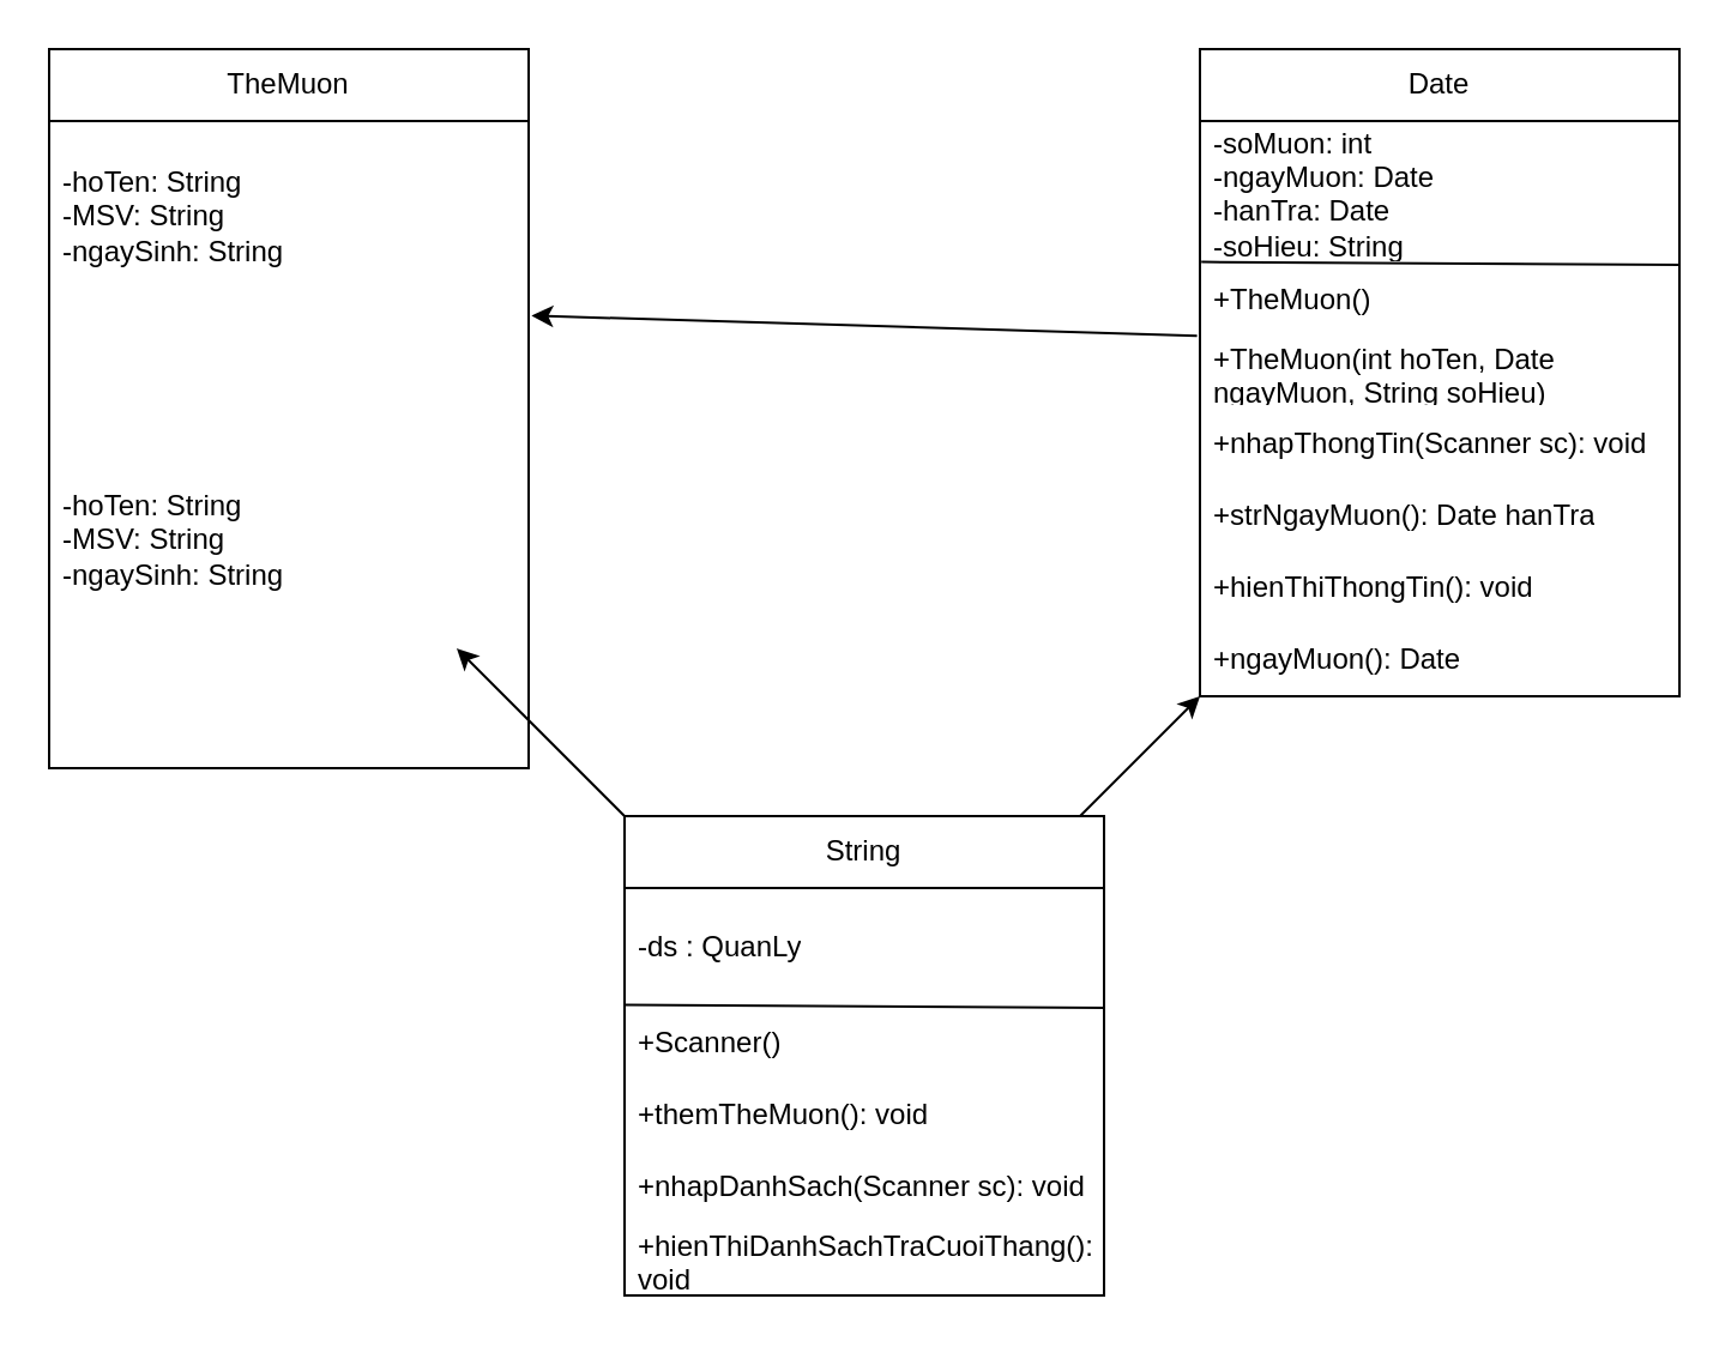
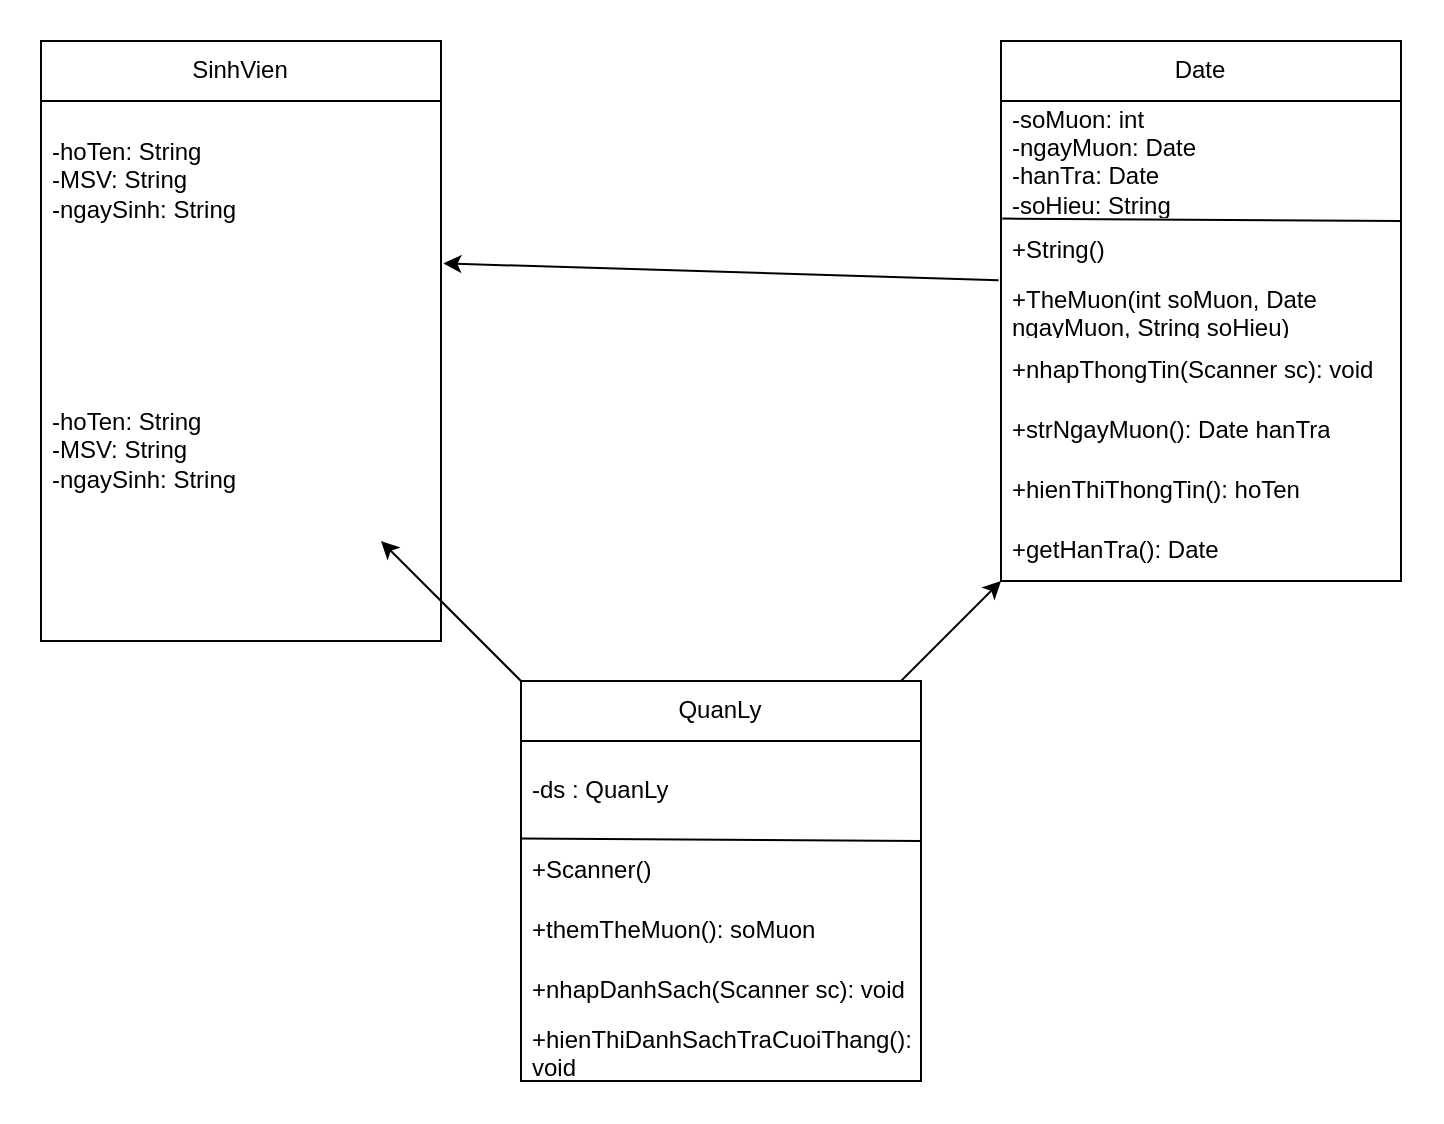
  <mxCell id="0" />
  <mxCell id="1" parent="0" />
- <mxCell id="2" value="TheMuon" style="swimlane;fontStyle=0;childLayout=stackLayout;horizontal=1;startSize=30;horizontalStack=0;resizeParent=1;resizeParentMax=0;resizeLast=0;collapsible=1;marginBottom=0;whiteSpace=wrap;html=1;" vertex="1" parent="1"><mxGeometry x="20" y="20" width="200" height="300" as="geometry" /></mxCell>
+ <mxCell id="2" value="SinhVien" style="swimlane;fontStyle=0;childLayout=stackLayout;horizontal=1;startSize=30;horizontalStack=0;resizeParent=1;resizeParentMax=0;resizeLast=0;collapsible=1;marginBottom=0;whiteSpace=wrap;html=1;" vertex="1" parent="1"><mxGeometry x="20" y="20" width="200" height="300" as="geometry" /></mxCell>
  <mxCell id="3" value="-hoTen: String&lt;br&gt;-MSV: String&lt;br&gt;-ngaySinh: String" style="text;strokeColor=none;fillColor=none;align=left;verticalAlign=middle;spacingLeft=4;spacingRight=4;overflow=hidden;points=[[0,0.5],[1,0.5]];portConstraint=eastwest;rotatable=0;whiteSpace=wrap;html=1;" vertex="1" parent="2"><mxGeometry y="30" width="200" height="80" as="geometry" /></mxCell>
  <mxCell id="4" value="-hoTen: String&lt;br&gt;-MSV: String&lt;br&gt;-ngaySinh: String" style="text;strokeColor=none;fillColor=none;align=left;verticalAlign=middle;spacingLeft=4;spacingRight=4;overflow=hidden;points=[[0,0.5],[1,0.5]];portConstraint=eastwest;rotatable=0;whiteSpace=wrap;html=1;" vertex="1" parent="2"><mxGeometry y="110" width="200" height="190" as="geometry" /></mxCell>
- <mxCell id="5" value="String" style="swimlane;fontStyle=0;childLayout=stackLayout;horizontal=1;startSize=30;horizontalStack=0;resizeParent=1;resizeParentMax=0;resizeLast=0;collapsible=1;marginBottom=0;whiteSpace=wrap;html=1;" vertex="1" parent="1"><mxGeometry x="260" y="340" width="200" height="200" as="geometry" /></mxCell>
+ <mxCell id="5" value="QuanLy" style="swimlane;fontStyle=0;childLayout=stackLayout;horizontal=1;startSize=30;horizontalStack=0;resizeParent=1;resizeParentMax=0;resizeLast=0;collapsible=1;marginBottom=0;whiteSpace=wrap;html=1;" vertex="1" parent="1"><mxGeometry x="260" y="340" width="200" height="200" as="geometry" /></mxCell>
  <mxCell id="6" value="-ds : QuanLy" style="text;strokeColor=none;fillColor=none;align=left;verticalAlign=middle;spacingLeft=4;spacingRight=4;overflow=hidden;points=[[0,0.5],[1,0.5]];portConstraint=eastwest;rotatable=0;whiteSpace=wrap;html=1;" vertex="1" parent="5"><mxGeometry y="30" width="200" height="50" as="geometry" /></mxCell>
  <mxCell id="7" value="" style="endArrow=none;html=1;rounded=0;exitX=-0.002;exitY=-0.04;exitDx=0;exitDy=0;exitPerimeter=0;" edge="1" parent="5" source="8"><mxGeometry width="50" height="50" relative="1" as="geometry"><mxPoint x="150" y="130" as="sourcePoint" /><mxPoint x="200" y="80" as="targetPoint" /></mxGeometry></mxCell>
  <mxCell id="8" value="+Scanner()" style="text;strokeColor=none;fillColor=none;align=left;verticalAlign=middle;spacingLeft=4;spacingRight=4;overflow=hidden;points=[[0,0.5],[1,0.5]];portConstraint=eastwest;rotatable=0;whiteSpace=wrap;html=1;" vertex="1" parent="5"><mxGeometry y="80" width="200" height="30" as="geometry" /></mxCell>
- <mxCell id="9" value="+themTheMuon(): void" style="text;strokeColor=none;fillColor=none;align=left;verticalAlign=middle;spacingLeft=4;spacingRight=4;overflow=hidden;points=[[0,0.5],[1,0.5]];portConstraint=eastwest;rotatable=0;whiteSpace=wrap;html=1;" vertex="1" parent="5"><mxGeometry y="110" width="200" height="30" as="geometry" /></mxCell>
+ <mxCell id="9" value="+themTheMuon(): soMuon" style="text;strokeColor=none;fillColor=none;align=left;verticalAlign=middle;spacingLeft=4;spacingRight=4;overflow=hidden;points=[[0,0.5],[1,0.5]];portConstraint=eastwest;rotatable=0;whiteSpace=wrap;html=1;" vertex="1" parent="5"><mxGeometry y="110" width="200" height="30" as="geometry" /></mxCell>
  <mxCell id="10" value="+nhapDanhSach(Scanner sc): void" style="text;strokeColor=none;fillColor=none;align=left;verticalAlign=middle;spacingLeft=4;spacingRight=4;overflow=hidden;points=[[0,0.5],[1,0.5]];portConstraint=eastwest;rotatable=0;whiteSpace=wrap;html=1;" vertex="1" parent="5"><mxGeometry y="140" width="200" height="30" as="geometry" /></mxCell>
  <mxCell id="11" value="+hienThiDanhSachTraCuoiThang(): void" style="text;strokeColor=none;fillColor=none;align=left;verticalAlign=middle;spacingLeft=4;spacingRight=4;overflow=hidden;points=[[0,0.5],[1,0.5]];portConstraint=eastwest;rotatable=0;whiteSpace=wrap;html=1;" vertex="1" parent="5"><mxGeometry y="170" width="200" height="30" as="geometry" /></mxCell>
  <mxCell id="12" value="Date" style="swimlane;fontStyle=0;childLayout=stackLayout;horizontal=1;startSize=30;horizontalStack=0;resizeParent=1;resizeParentMax=0;resizeLast=0;collapsible=1;marginBottom=0;whiteSpace=wrap;html=1;" vertex="1" parent="1"><mxGeometry x="500" y="20" width="200" height="270" as="geometry" /></mxCell>
  <mxCell id="13" value="-soMuon: int&lt;br&gt;-ngayMuon: Date&lt;br&gt;-hanTra: Date&lt;br&gt;-soHieu: String" style="text;strokeColor=none;fillColor=none;align=left;verticalAlign=middle;spacingLeft=4;spacingRight=4;overflow=hidden;points=[[0,0.5],[1,0.5]];portConstraint=eastwest;rotatable=0;whiteSpace=wrap;html=1;" vertex="1" parent="12"><mxGeometry y="30" width="200" height="60" as="geometry" /></mxCell>
  <mxCell id="14" value="" style="endArrow=none;html=1;rounded=0;exitX=0.003;exitY=-0.04;exitDx=0;exitDy=0;exitPerimeter=0;" edge="1" parent="12" source="15"><mxGeometry width="50" height="50" relative="1" as="geometry"><mxPoint x="150" y="140" as="sourcePoint" /><mxPoint x="200" y="90" as="targetPoint" /></mxGeometry></mxCell>
- <mxCell id="15" value="+TheMuon()" style="text;strokeColor=none;fillColor=none;align=left;verticalAlign=middle;spacingLeft=4;spacingRight=4;overflow=hidden;points=[[0,0.5],[1,0.5]];portConstraint=eastwest;rotatable=0;whiteSpace=wrap;html=1;" vertex="1" parent="12"><mxGeometry y="90" width="200" height="30" as="geometry" /></mxCell>
- <mxCell id="16" value="+TheMuon(int hoTen, Date ngayMuon, String soHieu)" style="text;strokeColor=none;fillColor=none;align=left;verticalAlign=middle;spacingLeft=4;spacingRight=4;overflow=hidden;points=[[0,0.5],[1,0.5]];portConstraint=eastwest;rotatable=0;whiteSpace=wrap;html=1;" vertex="1" parent="12"><mxGeometry y="120" width="200" height="30" as="geometry" /></mxCell>
+ <mxCell id="15" value="+String()" style="text;strokeColor=none;fillColor=none;align=left;verticalAlign=middle;spacingLeft=4;spacingRight=4;overflow=hidden;points=[[0,0.5],[1,0.5]];portConstraint=eastwest;rotatable=0;whiteSpace=wrap;html=1;" vertex="1" parent="12"><mxGeometry y="90" width="200" height="30" as="geometry" /></mxCell>
+ <mxCell id="16" value="+TheMuon(int soMuon, Date ngayMuon, String soHieu)" style="text;strokeColor=none;fillColor=none;align=left;verticalAlign=middle;spacingLeft=4;spacingRight=4;overflow=hidden;points=[[0,0.5],[1,0.5]];portConstraint=eastwest;rotatable=0;whiteSpace=wrap;html=1;" vertex="1" parent="12"><mxGeometry y="120" width="200" height="30" as="geometry" /></mxCell>
  <mxCell id="17" value="+nhapThongTin(Scanner sc): void" style="text;strokeColor=none;fillColor=none;align=left;verticalAlign=middle;spacingLeft=4;spacingRight=4;overflow=hidden;points=[[0,0.5],[1,0.5]];portConstraint=eastwest;rotatable=0;whiteSpace=wrap;html=1;" vertex="1" parent="12"><mxGeometry y="150" width="200" height="30" as="geometry" /></mxCell>
  <mxCell id="18" value="+strNgayMuon(): Date hanTra" style="text;strokeColor=none;fillColor=none;align=left;verticalAlign=middle;spacingLeft=4;spacingRight=4;overflow=hidden;points=[[0,0.5],[1,0.5]];portConstraint=eastwest;rotatable=0;whiteSpace=wrap;html=1;" vertex="1" parent="12"><mxGeometry y="180" width="200" height="30" as="geometry" /></mxCell>
- <mxCell id="19" value="+hienThiThongTin(): void" style="text;strokeColor=none;fillColor=none;align=left;verticalAlign=middle;spacingLeft=4;spacingRight=4;overflow=hidden;points=[[0,0.5],[1,0.5]];portConstraint=eastwest;rotatable=0;whiteSpace=wrap;html=1;" vertex="1" parent="12"><mxGeometry y="210" width="200" height="30" as="geometry" /></mxCell>
- <mxCell id="20" value="+ngayMuon(): Date" style="text;strokeColor=none;fillColor=none;align=left;verticalAlign=middle;spacingLeft=4;spacingRight=4;overflow=hidden;points=[[0,0.5],[1,0.5]];portConstraint=eastwest;rotatable=0;whiteSpace=wrap;html=1;" vertex="1" parent="12"><mxGeometry y="240" width="200" height="30" as="geometry" /></mxCell>
+ <mxCell id="19" value="+hienThiThongTin(): hoTen" style="text;strokeColor=none;fillColor=none;align=left;verticalAlign=middle;spacingLeft=4;spacingRight=4;overflow=hidden;points=[[0,0.5],[1,0.5]];portConstraint=eastwest;rotatable=0;whiteSpace=wrap;html=1;" vertex="1" parent="12"><mxGeometry y="210" width="200" height="30" as="geometry" /></mxCell>
+ <mxCell id="20" value="+getHanTra(): Date" style="text;strokeColor=none;fillColor=none;align=left;verticalAlign=middle;spacingLeft=4;spacingRight=4;overflow=hidden;points=[[0,0.5],[1,0.5]];portConstraint=eastwest;rotatable=0;whiteSpace=wrap;html=1;" vertex="1" parent="12"><mxGeometry y="240" width="200" height="30" as="geometry" /></mxCell>
  <mxCell id="21" value="" style="endArrow=classic;html=1;rounded=0;exitX=0;exitY=0;exitDx=0;exitDy=0;" edge="1" parent="1" source="5"><mxGeometry width="50" height="50" relative="1" as="geometry"><mxPoint x="140" y="320" as="sourcePoint" /><mxPoint x="190" y="270" as="targetPoint" /></mxGeometry></mxCell>
  <mxCell id="22" value="" style="endArrow=classic;html=1;rounded=0;" edge="1" parent="1"><mxGeometry width="50" height="50" relative="1" as="geometry"><mxPoint x="450" y="340" as="sourcePoint" /><mxPoint x="500" y="290" as="targetPoint" /></mxGeometry></mxCell>
  <mxCell id="23" value="" style="endArrow=classic;html=1;rounded=0;entryX=1.006;entryY=0.28;entryDx=0;entryDy=0;entryPerimeter=0;exitX=-0.006;exitY=-0.013;exitDx=0;exitDy=0;exitPerimeter=0;" edge="1" parent="1" source="16"><mxGeometry width="50" height="50" relative="1" as="geometry"><mxPoint x="310" y="200" as="sourcePoint" /><mxPoint x="221.2" y="131.2" as="targetPoint" /></mxGeometry></mxCell>
